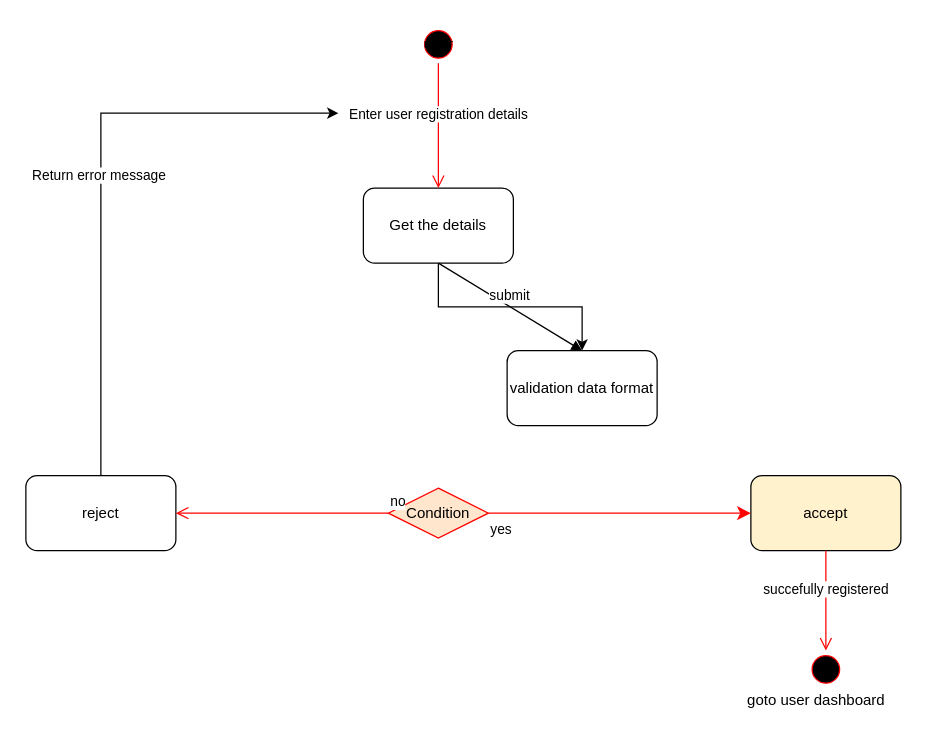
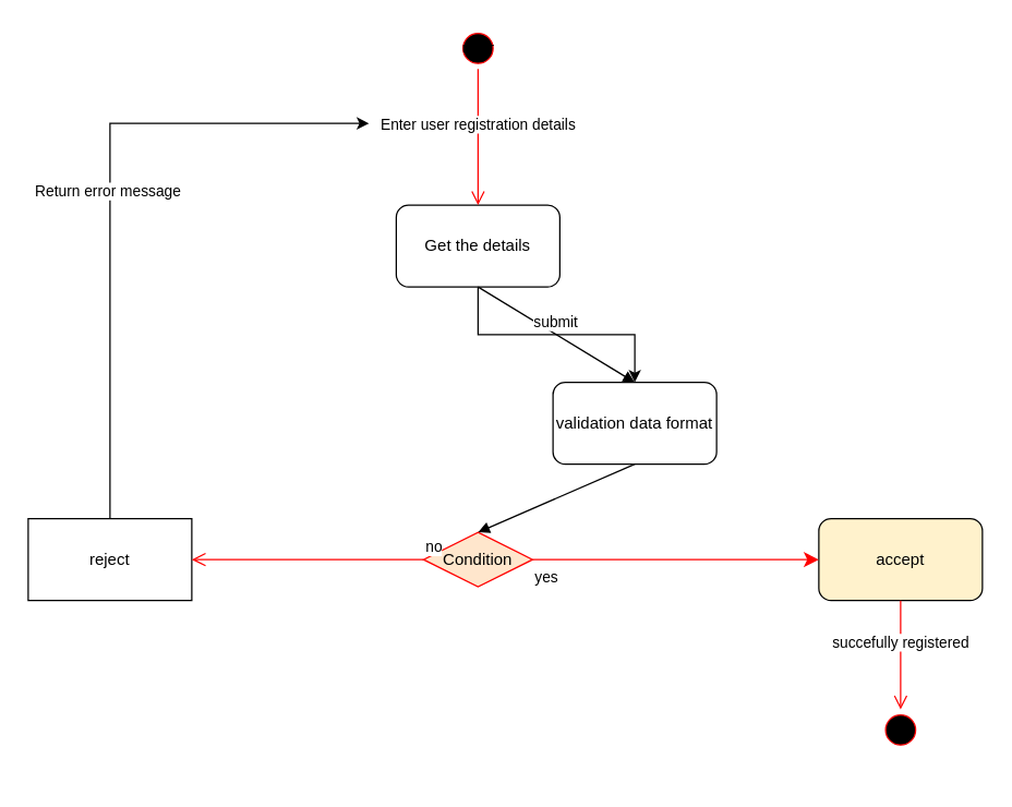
  <mxCell id="0" />
  <mxCell id="1" parent="0" />
  <mxCell id="2" value="" style="edgeStyle=orthogonalEdgeStyle;rounded=0;orthogonalLoop=1;jettySize=auto;html=1;" edge="1" parent="1" source="3" target="4"><mxGeometry relative="1" as="geometry" /></mxCell>
  <mxCell id="3" value="Get the details" style="rounded=1;whiteSpace=wrap;html=1;" vertex="1" parent="1"><mxGeometry x="290" y="150" width="120" height="60" as="geometry" /></mxCell>
  <mxCell id="4" value="validation data format" style="rounded=1;whiteSpace=wrap;html=1;" vertex="1" parent="1"><mxGeometry x="405" y="280" width="120" height="60" as="geometry" /></mxCell>
  <mxCell id="5" value="Return error message&amp;nbsp;&lt;br&gt;" style="edgeStyle=orthogonalEdgeStyle;rounded=0;orthogonalLoop=1;jettySize=auto;html=1;" edge="1" parent="1" source="6"><mxGeometry relative="1" as="geometry"><mxPoint x="270" y="90" as="targetPoint" /><Array as="points"><mxPoint x="80" y="180" /><mxPoint x="80" y="180" /></Array></mxGeometry></mxCell>
- <mxCell id="6" value="reject" style="rounded=1;whiteSpace=wrap;html=1;" vertex="1" parent="1"><mxGeometry x="20" y="380" width="120" height="60" as="geometry" /></mxCell>
+ <mxCell id="6" value="reject" style="whiteSpace=wrap;html=1;rounded=0;" vertex="1" parent="1"><mxGeometry x="20" y="380" width="120" height="60" as="geometry" /></mxCell>
  <mxCell id="7" value="accept" style="rounded=1;whiteSpace=wrap;html=1;fillColor=#fff2cc;" vertex="1" parent="1"><mxGeometry x="600" y="380" width="120" height="60" as="geometry" /></mxCell>
  <mxCell id="8" value="Condition" style="rhombus;whiteSpace=wrap;html=1;fillColor=#ffe6cc;strokeColor=#ff0000;" vertex="1" parent="1"><mxGeometry x="310" y="390" width="80" height="40" as="geometry" /></mxCell>
  <mxCell id="9" value="no" style="edgeStyle=orthogonalEdgeStyle;html=1;align=left;verticalAlign=bottom;endArrow=open;endSize=8;strokeColor=#ff0000;entryX=1;entryY=0.5;entryDx=0;entryDy=0;" edge="1" parent="1" source="8" target="6"><mxGeometry x="-1" relative="1" as="geometry"><mxPoint x="440" y="360" as="targetPoint" /></mxGeometry></mxCell>
  <mxCell id="10" value="yes" style="edgeStyle=orthogonalEdgeStyle;html=1;align=left;verticalAlign=top;endArrow=classic;endSize=8;strokeColor=#ff0000;entryX=0;entryY=0.5;entryDx=0;entryDy=0;" edge="1" parent="1" source="8" target="7"><mxGeometry x="-1" relative="1" as="geometry"><mxPoint x="300" y="440" as="targetPoint" /></mxGeometry></mxCell>
  <mxCell id="11" value="user" style="ellipse;html=1;shape=startState;fillColor=#000000;strokeColor=#ff0000;" vertex="1" parent="1"><mxGeometry x="335" y="20" width="30" height="30" as="geometry" /></mxCell>
  <mxCell id="12" value="Enter user registration details" style="edgeStyle=orthogonalEdgeStyle;html=1;verticalAlign=bottom;endArrow=open;endSize=8;strokeColor=#ff0000;" edge="1" parent="1" source="11"><mxGeometry relative="1" as="geometry"><mxPoint x="350" y="150" as="targetPoint" /><Array as="points"><mxPoint x="350" y="120" /><mxPoint x="350" y="120" /></Array></mxGeometry></mxCell>
  <mxCell id="13" value="submit" style="html=1;verticalAlign=bottom;endArrow=block;exitX=0.5;exitY=1;exitDx=0;exitDy=0;entryX=0.5;entryY=0;entryDx=0;entryDy=0;" edge="1" parent="1" source="3" target="4"><mxGeometry width="80" relative="1" as="geometry"><mxPoint x="140" y="270" as="sourcePoint" /><mxPoint x="220" y="270" as="targetPoint" /></mxGeometry></mxCell>
+ <mxCell id="14" value="" style="html=1;verticalAlign=bottom;endArrow=block;exitX=0.5;exitY=1;exitDx=0;exitDy=0;entryX=0.5;entryY=0;entryDx=0;entryDy=0;" edge="1" parent="1" source="4" target="8"><mxGeometry width="80" relative="1" as="geometry"><mxPoint x="360" y="220" as="sourcePoint" /><mxPoint x="360" y="290" as="targetPoint" /></mxGeometry></mxCell>
  <mxCell id="15" value="" style="ellipse;html=1;shape=startState;fillColor=#000000;strokeColor=#ff0000;direction=south;" vertex="1" parent="1"><mxGeometry x="645" y="520" width="30" height="30" as="geometry" /></mxCell>
  <mxCell id="16" value="succefully registered" style="edgeStyle=orthogonalEdgeStyle;html=1;verticalAlign=bottom;endArrow=open;endSize=8;strokeColor=#ff0000;exitX=0.5;exitY=1;exitDx=0;exitDy=0;entryX=0;entryY=0.5;entryDx=0;entryDy=0;" edge="1" parent="1" source="7" target="15"><mxGeometry relative="1" as="geometry"><mxPoint x="660" y="500" as="targetPoint" /><mxPoint x="660" y="555" as="sourcePoint" /></mxGeometry></mxCell>
- <mxCell id="17" value="goto user dashboard" style="text;html=1;strokeColor=none;fillColor=none;align=center;verticalAlign=middle;whiteSpace=wrap;rounded=0;" vertex="1" parent="1"><mxGeometry x="585" y="550" width="135" height="20" as="geometry" /></mxCell>
